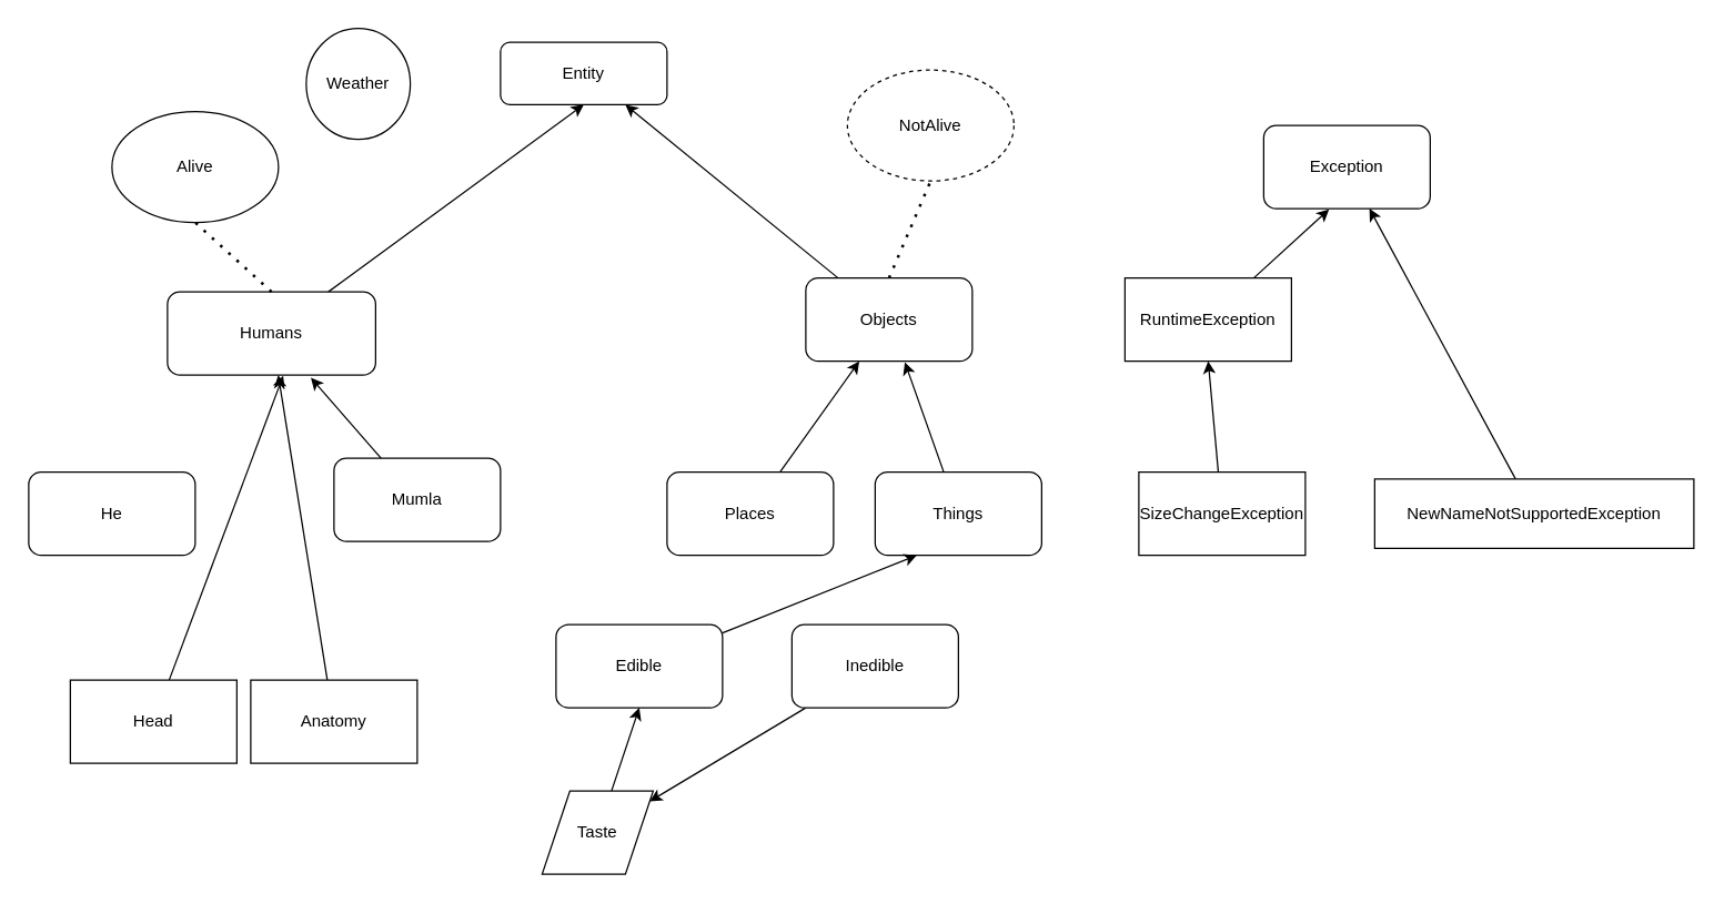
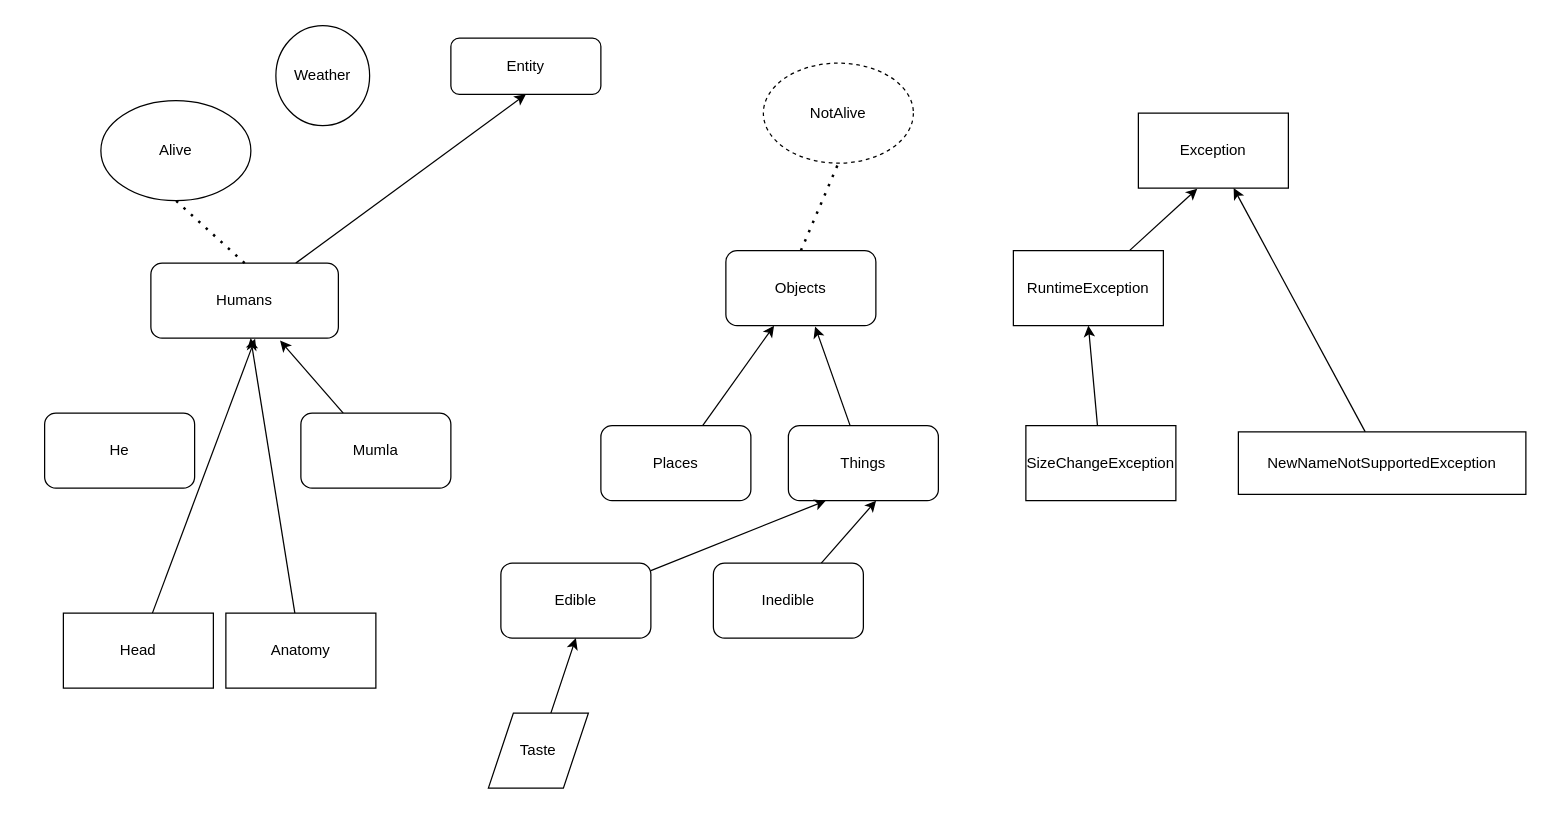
  <mxCell id="0" />
  <mxCell id="1" parent="0" />
  <mxCell id="2" value="Entity" style="rounded=1;whiteSpace=wrap;html=1;" parent="1" vertex="1"><mxGeometry x="360" y="30" width="120" height="45" as="geometry" /></mxCell>
  <mxCell id="3" value="Alive" style="ellipse;whiteSpace=wrap;html=1;" parent="1" vertex="1"><mxGeometry x="80" y="80" width="120" height="80" as="geometry" /></mxCell>
  <mxCell id="4" value="NotAlive" style="ellipse;whiteSpace=wrap;html=1;dashed=1;" parent="1" vertex="1"><mxGeometry x="610" y="50" width="120" height="80" as="geometry" /></mxCell>
  <mxCell id="5" style="edgeStyle=none;html=1;entryX=0.5;entryY=1;entryDx=0;entryDy=0;" edge="1" parent="1" source="6" target="2"><mxGeometry relative="1" as="geometry" /></mxCell>
  <mxCell id="6" value="Humans" style="rounded=1;whiteSpace=wrap;html=1;" parent="1" vertex="1"><mxGeometry x="120" y="210" width="150" height="60" as="geometry" /></mxCell>
- <mxCell id="7" style="edgeStyle=none;html=1;entryX=0.75;entryY=1;entryDx=0;entryDy=0;" edge="1" parent="1" source="8" target="2"><mxGeometry relative="1" as="geometry" /></mxCell>
  <mxCell id="8" value="Objects" style="rounded=1;whiteSpace=wrap;html=1;" parent="1" vertex="1"><mxGeometry x="580" y="200" width="120" height="60" as="geometry" /></mxCell>
- <mxCell id="9" value="He" style="rounded=1;whiteSpace=wrap;html=1;" parent="1" vertex="1"><mxGeometry x="20" y="340" width="120" height="60" as="geometry" /></mxCell>
+ <mxCell id="9" value="He" style="rounded=1;whiteSpace=wrap;html=1;" parent="1" vertex="1"><mxGeometry x="35" y="330" width="120" height="60" as="geometry" /></mxCell>
  <mxCell id="10" style="edgeStyle=none;html=1;entryX=0.689;entryY=1.033;entryDx=0;entryDy=0;entryPerimeter=0;" edge="1" parent="1" source="11" target="6"><mxGeometry relative="1" as="geometry" /></mxCell>
  <mxCell id="11" value="Mumla" style="rounded=1;whiteSpace=wrap;html=1;" parent="1" vertex="1"><mxGeometry x="240" y="330" width="120" height="60" as="geometry" /></mxCell>
  <mxCell id="12" value="" style="endArrow=none;dashed=1;html=1;dashPattern=1 3;strokeWidth=2;exitX=0.5;exitY=0;exitDx=0;exitDy=0;entryX=0.5;entryY=1;entryDx=0;entryDy=0;" parent="1" source="6" target="3" edge="1"><mxGeometry width="50" height="50" relative="1" as="geometry"><mxPoint x="50" y="180" as="sourcePoint" /><mxPoint x="100" y="130" as="targetPoint" /></mxGeometry></mxCell>
  <mxCell id="13" value="" style="endArrow=none;dashed=1;html=1;dashPattern=1 3;strokeWidth=2;exitX=0.5;exitY=0;exitDx=0;exitDy=0;entryX=0.5;entryY=1;entryDx=0;entryDy=0;" parent="1" source="8" target="4" edge="1"><mxGeometry width="50" height="50" relative="1" as="geometry"><mxPoint x="390" y="210" as="sourcePoint" /><mxPoint x="440" y="160" as="targetPoint" /></mxGeometry></mxCell>
  <mxCell id="14" style="edgeStyle=none;html=1;" edge="1" parent="1" source="15" target="8"><mxGeometry relative="1" as="geometry"><mxPoint x="630" y="270" as="targetPoint" /></mxGeometry></mxCell>
  <mxCell id="15" value="Places" style="rounded=1;whiteSpace=wrap;html=1;" parent="1" vertex="1"><mxGeometry x="480" y="340" width="120" height="60" as="geometry" /></mxCell>
  <mxCell id="16" style="edgeStyle=none;html=1;entryX=0.595;entryY=1.013;entryDx=0;entryDy=0;entryPerimeter=0;" edge="1" parent="1" source="17" target="8"><mxGeometry relative="1" as="geometry" /></mxCell>
  <mxCell id="17" value="Things" style="rounded=1;whiteSpace=wrap;html=1;" parent="1" vertex="1"><mxGeometry x="630" y="340" width="120" height="60" as="geometry" /></mxCell>
- <mxCell id="18" style="edgeStyle=none;html=1;" edge="1" parent="1" source="19" target="28"><mxGeometry relative="1" as="geometry" /></mxCell>
+ <mxCell id="18" style="edgeStyle=none;html=1;entryX=0.585;entryY=1;entryDx=0;entryDy=0;entryPerimeter=0;" edge="1" parent="1" source="19" target="17"><mxGeometry relative="1" as="geometry" /></mxCell>
  <mxCell id="19" value="Inedible" style="rounded=1;whiteSpace=wrap;html=1;" parent="1" vertex="1"><mxGeometry x="570" y="450" width="120" height="60" as="geometry" /></mxCell>
  <mxCell id="20" style="edgeStyle=none;html=1;entryX=0.25;entryY=1;entryDx=0;entryDy=0;" edge="1" parent="1" source="21" target="17"><mxGeometry relative="1" as="geometry" /></mxCell>
  <mxCell id="21" value="Edible" style="rounded=1;whiteSpace=wrap;html=1;" parent="1" vertex="1"><mxGeometry x="400" y="450" width="120" height="60" as="geometry" /></mxCell>
  <mxCell id="22" value="Weather" style="ellipse;whiteSpace=wrap;html=1;" vertex="1" parent="1"><mxGeometry x="220" y="20" width="75" height="80" as="geometry" /></mxCell>
  <mxCell id="23" style="edgeStyle=none;html=1;entryX=0.556;entryY=1.007;entryDx=0;entryDy=0;entryPerimeter=0;" edge="1" parent="1" source="24" target="6"><mxGeometry relative="1" as="geometry" /></mxCell>
  <mxCell id="24" value="Head" style="rounded=0;whiteSpace=wrap;html=1;" vertex="1" parent="1"><mxGeometry x="50" y="490" width="120" height="60" as="geometry" /></mxCell>
  <mxCell id="25" style="edgeStyle=none;html=1;" edge="1" parent="1" source="26" target="6"><mxGeometry relative="1" as="geometry" /></mxCell>
  <mxCell id="26" value="Anatomy" style="rounded=0;whiteSpace=wrap;html=1;" vertex="1" parent="1"><mxGeometry x="180" y="490" width="120" height="60" as="geometry" /></mxCell>
  <mxCell id="27" style="edgeStyle=none;html=1;entryX=0.5;entryY=1;entryDx=0;entryDy=0;" edge="1" parent="1" source="28" target="21"><mxGeometry relative="1" as="geometry" /></mxCell>
  <mxCell id="28" value="Taste" style="shape=parallelogram;perimeter=parallelogramPerimeter;whiteSpace=wrap;html=1;fixedSize=1;" vertex="1" parent="1"><mxGeometry x="390" y="570" width="80" height="60" as="geometry" /></mxCell>
- <mxCell id="29" value="Exception" style="whiteSpace=wrap;html=1;rounded=1;" vertex="1" parent="1"><mxGeometry x="910" y="90" width="120" height="60" as="geometry" /></mxCell>
+ <mxCell id="29" value="Exception" style="rounded=0;whiteSpace=wrap;html=1;" vertex="1" parent="1"><mxGeometry x="910" y="90" width="120" height="60" as="geometry" /></mxCell>
  <mxCell id="30" style="edgeStyle=none;html=1;entryX=0.393;entryY=1.007;entryDx=0;entryDy=0;entryPerimeter=0;" edge="1" parent="1" source="31" target="29"><mxGeometry relative="1" as="geometry" /></mxCell>
  <mxCell id="31" value="RuntimeException" style="rounded=0;whiteSpace=wrap;html=1;" vertex="1" parent="1"><mxGeometry x="810" y="200" width="120" height="60" as="geometry" /></mxCell>
  <mxCell id="32" style="edgeStyle=none;html=1;" edge="1" parent="1" source="33" target="29"><mxGeometry relative="1" as="geometry" /></mxCell>
  <mxCell id="33" value="NewNameNotSupportedException" style="rounded=0;whiteSpace=wrap;html=1;" vertex="1" parent="1"><mxGeometry x="990" y="345" width="230" height="50" as="geometry" /></mxCell>
  <mxCell id="34" style="edgeStyle=none;html=1;entryX=0.5;entryY=1;entryDx=0;entryDy=0;" edge="1" parent="1" source="35" target="31"><mxGeometry relative="1" as="geometry" /></mxCell>
  <mxCell id="35" value="SizeChangeException" style="rounded=0;whiteSpace=wrap;html=1;" vertex="1" parent="1"><mxGeometry x="820" y="340" width="120" height="60" as="geometry" /></mxCell>
